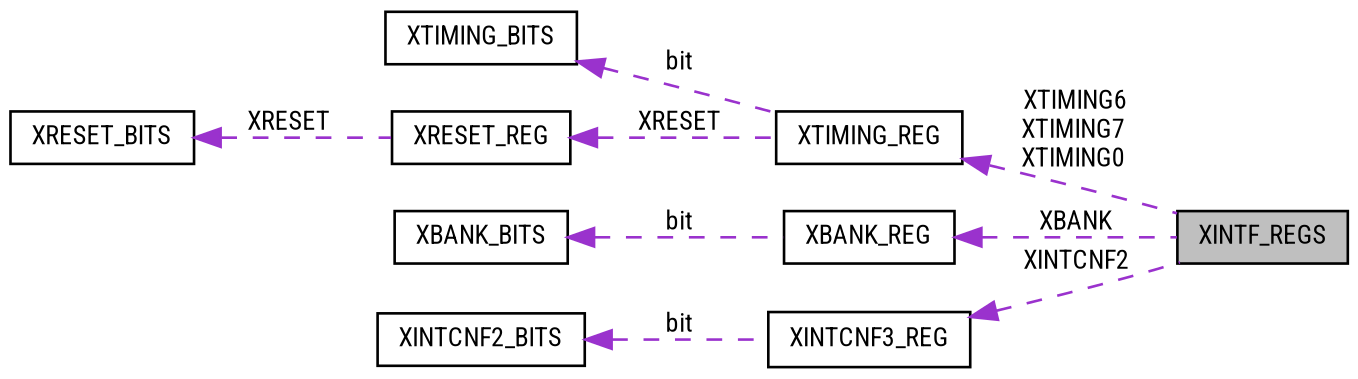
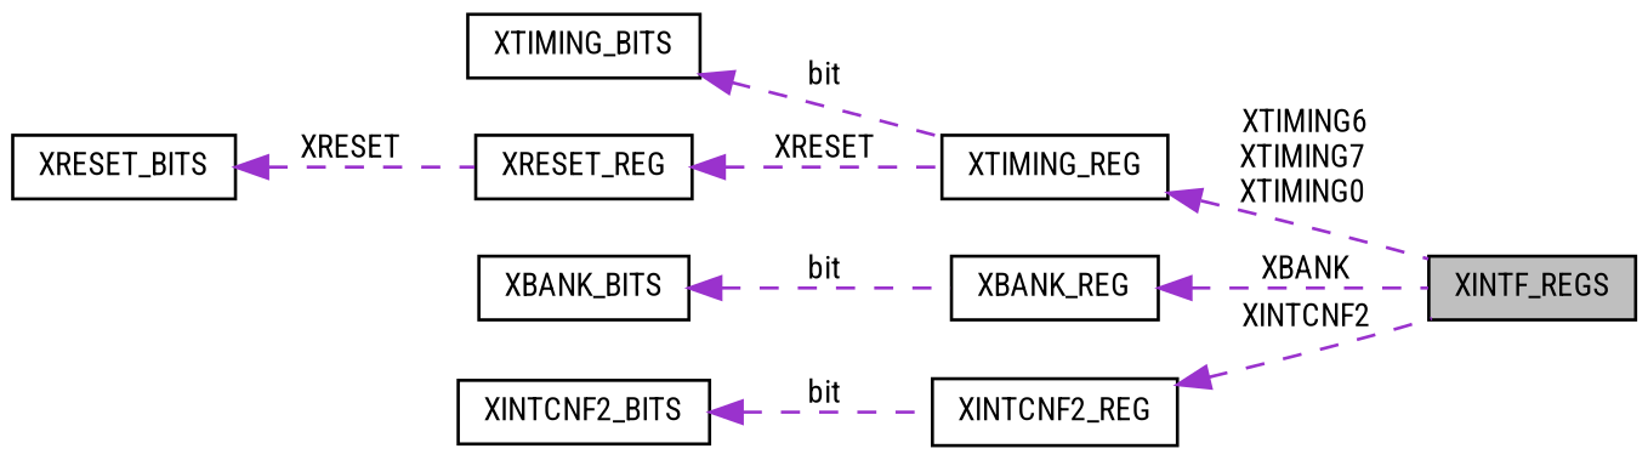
  digraph {
    fontname="Roboto Condensed"
    rankdir=LR
    node [color=black fillcolor=white fontname="Roboto Condensed" fontsize=10 shape=record style=filled]
    edge [color=darkorchid3 dir=back fontname="Roboto Condensed" fontsize=10 labelfontname=Helvetica labelfontsize=10 style=dashed]
    n1 [fillcolor=grey75 fontcolor=black height=0.2 label=XINTF_REGS width=0.4]
    n2 [height=0.2 label=XTIMING_REG width=0.4]
    n3 [height=0.2 label=XTIMING_BITS width=0.4]
    n4 [height=0.2 label=XRESET_REG width=0.4]
    n5 [height=0.2 label=XRESET_BITS width=0.4]
    n6 [height=0.2 label=XBANK_REG width=0.4]
    n7 [height=0.2 label=XBANK_BITS width=0.4]
-   n8 [height=0.2 label=XINTCNF3_REG width=0.4]
+   n8 [height=0.2 label=XINTCNF2_REG width=0.4]
    n9 [height=0.2 label=XINTCNF2_BITS width=0.4]
    n2 -> n1 [label=" XTIMING6\nXTIMING7\nXTIMING0"]
    n3 -> n2 [label=" bit"]
    n4 -> n2 [label=" XRESET"]
    n5 -> n4 [label=" XRESET"]
    n6 -> n1 [label=" XBANK"]
    n7 -> n6 [label=" bit"]
    n8 -> n1 [label=" XINTCNF2"]
    n9 -> n8 [label=" bit"]
  }
